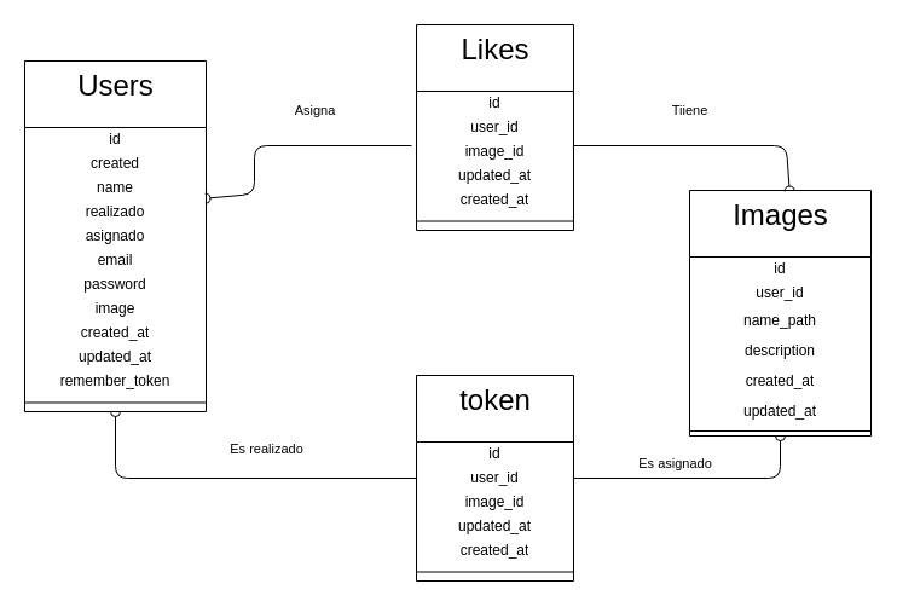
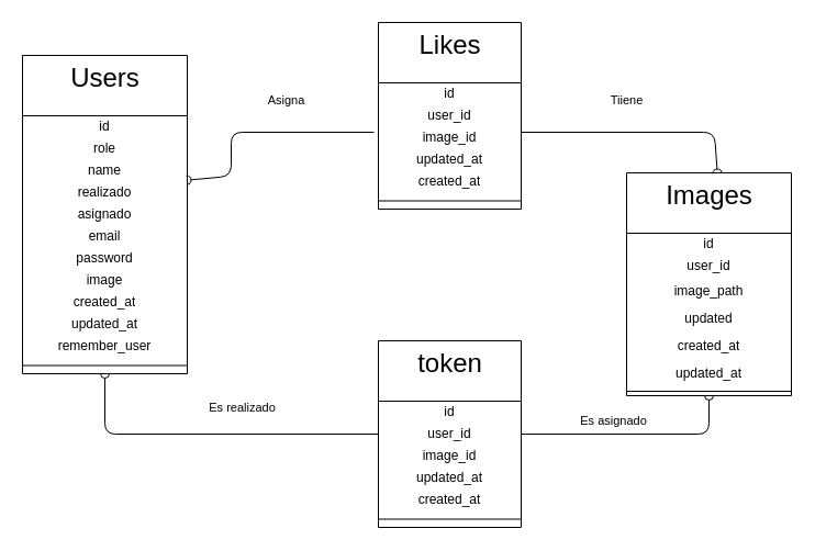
  <mxCell id="0" />
  <mxCell id="1" parent="0" />
  <mxCell id="2" value="&lt;font style=&quot;font-size: 24px&quot;&gt;Users&lt;/font&gt;" style="swimlane;fontStyle=0;align=center;verticalAlign=top;childLayout=stackLayout;horizontal=1;startSize=55;horizontalStack=0;resizeParent=1;resizeParentMax=0;resizeLast=0;collapsible=0;marginBottom=0;html=1;" vertex="1" parent="1"><mxGeometry x="20" y="50" width="150" height="290" as="geometry" /></mxCell>
  <mxCell id="3" value="id" style="text;html=1;strokeColor=none;fillColor=none;align=center;verticalAlign=middle;spacingLeft=4;spacingRight=4;overflow=hidden;rotatable=0;points=[[0,0.5],[1,0.5]];portConstraint=eastwest;" vertex="1" parent="2"><mxGeometry y="55" width="150" height="20" as="geometry" /></mxCell>
- <mxCell id="4" value="created" style="text;html=1;strokeColor=none;fillColor=none;align=center;verticalAlign=middle;spacingLeft=4;spacingRight=4;overflow=hidden;rotatable=0;points=[[0,0.5],[1,0.5]];portConstraint=eastwest;" vertex="1" parent="2"><mxGeometry y="75" width="150" height="20" as="geometry" /></mxCell>
+ <mxCell id="4" value="role" style="text;html=1;strokeColor=none;fillColor=none;align=center;verticalAlign=middle;spacingLeft=4;spacingRight=4;overflow=hidden;rotatable=0;points=[[0,0.5],[1,0.5]];portConstraint=eastwest;" vertex="1" parent="2"><mxGeometry y="75" width="150" height="20" as="geometry" /></mxCell>
  <mxCell id="5" value="name" style="text;html=1;strokeColor=none;fillColor=none;align=center;verticalAlign=middle;spacingLeft=4;spacingRight=4;overflow=hidden;rotatable=0;points=[[0,0.5],[1,0.5]];portConstraint=eastwest;" vertex="1" parent="2"><mxGeometry y="95" width="150" height="20" as="geometry" /></mxCell>
  <mxCell id="6" value="realizado" style="text;html=1;strokeColor=none;fillColor=none;align=center;verticalAlign=middle;spacingLeft=4;spacingRight=4;overflow=hidden;rotatable=0;points=[[0,0.5],[1,0.5]];portConstraint=eastwest;" vertex="1" parent="2"><mxGeometry y="115" width="150" height="20" as="geometry" /></mxCell>
  <mxCell id="7" value="asignado" style="text;html=1;strokeColor=none;fillColor=none;align=center;verticalAlign=middle;spacingLeft=4;spacingRight=4;overflow=hidden;rotatable=0;points=[[0,0.5],[1,0.5]];portConstraint=eastwest;" vertex="1" parent="2"><mxGeometry y="135" width="150" height="20" as="geometry" /></mxCell>
  <mxCell id="8" value="email" style="text;html=1;strokeColor=none;fillColor=none;align=center;verticalAlign=middle;spacingLeft=4;spacingRight=4;overflow=hidden;rotatable=0;points=[[0,0.5],[1,0.5]];portConstraint=eastwest;" vertex="1" parent="2"><mxGeometry y="155" width="150" height="20" as="geometry" /></mxCell>
  <mxCell id="9" value="password" style="text;html=1;strokeColor=none;fillColor=none;align=center;verticalAlign=middle;spacingLeft=4;spacingRight=4;overflow=hidden;rotatable=0;points=[[0,0.5],[1,0.5]];portConstraint=eastwest;" vertex="1" parent="2"><mxGeometry y="175" width="150" height="20" as="geometry" /></mxCell>
  <mxCell id="10" value="image" style="text;html=1;strokeColor=none;fillColor=none;align=center;verticalAlign=middle;spacingLeft=4;spacingRight=4;overflow=hidden;rotatable=0;points=[[0,0.5],[1,0.5]];portConstraint=eastwest;" vertex="1" parent="2"><mxGeometry y="195" width="150" height="20" as="geometry" /></mxCell>
  <mxCell id="11" value="created_at" style="text;html=1;strokeColor=none;fillColor=none;align=center;verticalAlign=middle;spacingLeft=4;spacingRight=4;overflow=hidden;rotatable=0;points=[[0,0.5],[1,0.5]];portConstraint=eastwest;" vertex="1" parent="2"><mxGeometry y="215" width="150" height="20" as="geometry" /></mxCell>
  <mxCell id="12" value="updated_at" style="text;html=1;strokeColor=none;fillColor=none;align=center;verticalAlign=middle;spacingLeft=4;spacingRight=4;overflow=hidden;rotatable=0;points=[[0,0.5],[1,0.5]];portConstraint=eastwest;" vertex="1" parent="2"><mxGeometry y="235" width="150" height="20" as="geometry" /></mxCell>
- <mxCell id="13" value="remember_token" style="text;html=1;strokeColor=none;fillColor=none;align=center;verticalAlign=middle;spacingLeft=4;spacingRight=4;overflow=hidden;rotatable=0;points=[[0,0.5],[1,0.5]];portConstraint=eastwest;" vertex="1" parent="2"><mxGeometry y="255" width="150" height="20" as="geometry" /></mxCell>
+ <mxCell id="13" value="remember_user" style="text;html=1;strokeColor=none;fillColor=none;align=center;verticalAlign=middle;spacingLeft=4;spacingRight=4;overflow=hidden;rotatable=0;points=[[0,0.5],[1,0.5]];portConstraint=eastwest;" vertex="1" parent="2"><mxGeometry y="255" width="150" height="20" as="geometry" /></mxCell>
  <mxCell id="14" value="" style="line;strokeWidth=1;fillColor=none;align=left;verticalAlign=middle;spacingTop=-1;spacingLeft=3;spacingRight=3;rotatable=0;labelPosition=right;points=[];portConstraint=eastwest;" vertex="1" parent="2"><mxGeometry y="275" width="150" height="15" as="geometry" /></mxCell>
  <mxCell id="15" value="&lt;font style=&quot;font-size: 24px&quot;&gt;Likes&lt;/font&gt;" style="swimlane;fontStyle=0;align=center;verticalAlign=top;childLayout=stackLayout;horizontal=1;startSize=55;horizontalStack=0;resizeParent=1;resizeParentMax=0;resizeLast=0;collapsible=0;marginBottom=0;html=1;" vertex="1" parent="1"><mxGeometry x="344" y="20" width="130" height="170" as="geometry" /></mxCell>
  <mxCell id="16" value="id" style="text;html=1;strokeColor=none;fillColor=none;align=center;verticalAlign=middle;spacingLeft=4;spacingRight=4;overflow=hidden;rotatable=0;points=[[0,0.5],[1,0.5]];portConstraint=eastwest;" vertex="1" parent="15"><mxGeometry y="55" width="130" height="20" as="geometry" /></mxCell>
  <mxCell id="17" value="user_id" style="text;html=1;strokeColor=none;fillColor=none;align=center;verticalAlign=middle;spacingLeft=4;spacingRight=4;overflow=hidden;rotatable=0;points=[[0,0.5],[1,0.5]];portConstraint=eastwest;" vertex="1" parent="15"><mxGeometry y="75" width="130" height="20" as="geometry" /></mxCell>
  <mxCell id="18" value="image_id" style="text;html=1;strokeColor=none;fillColor=none;align=center;verticalAlign=middle;spacingLeft=4;spacingRight=4;overflow=hidden;rotatable=0;points=[[0,0.5],[1,0.5]];portConstraint=eastwest;" vertex="1" parent="15"><mxGeometry y="95" width="130" height="20" as="geometry" /></mxCell>
  <mxCell id="19" value="updated_at" style="text;html=1;strokeColor=none;fillColor=none;align=center;verticalAlign=middle;spacingLeft=4;spacingRight=4;overflow=hidden;rotatable=0;points=[[0,0.5],[1,0.5]];portConstraint=eastwest;" vertex="1" parent="15"><mxGeometry y="115" width="130" height="20" as="geometry" /></mxCell>
  <mxCell id="20" value="created_at" style="text;html=1;strokeColor=none;fillColor=none;align=center;verticalAlign=middle;spacingLeft=4;spacingRight=4;overflow=hidden;rotatable=0;points=[[0,0.5],[1,0.5]];portConstraint=eastwest;" vertex="1" parent="15"><mxGeometry y="135" width="130" height="20" as="geometry" /></mxCell>
  <mxCell id="21" value="" style="line;strokeWidth=1;fillColor=none;align=left;verticalAlign=middle;spacingTop=-1;spacingLeft=3;spacingRight=3;rotatable=0;labelPosition=right;points=[];portConstraint=eastwest;" vertex="1" parent="15"><mxGeometry y="155" width="130" height="15" as="geometry" /></mxCell>
  <mxCell id="22" value="&lt;font style=&quot;font-size: 24px&quot;&gt;Images&lt;/font&gt;" style="swimlane;fontStyle=0;align=center;verticalAlign=top;childLayout=stackLayout;horizontal=1;startSize=55;horizontalStack=0;resizeParent=1;resizeParentMax=0;resizeLast=0;collapsible=0;marginBottom=0;html=1;" vertex="1" parent="1"><mxGeometry x="570" y="157" width="150" height="203" as="geometry" /></mxCell>
  <mxCell id="23" value="id" style="text;html=1;strokeColor=none;fillColor=none;align=center;verticalAlign=middle;spacingLeft=4;spacingRight=4;overflow=hidden;rotatable=0;points=[[0,0.5],[1,0.5]];portConstraint=eastwest;" vertex="1" parent="22"><mxGeometry y="55" width="150" height="20" as="geometry" /></mxCell>
  <mxCell id="24" value="user_id" style="text;html=1;strokeColor=none;fillColor=none;align=center;verticalAlign=middle;spacingLeft=4;spacingRight=4;overflow=hidden;rotatable=0;points=[[0,0.5],[1,0.5]];portConstraint=eastwest;" vertex="1" parent="22"><mxGeometry y="75" width="150" height="20" as="geometry" /></mxCell>
- <mxCell id="25" value="name_path" style="text;html=1;strokeColor=none;fillColor=none;align=center;verticalAlign=middle;spacingLeft=4;spacingRight=4;overflow=hidden;rotatable=0;points=[[0,0.5],[1,0.5]];portConstraint=eastwest;" vertex="1" parent="22"><mxGeometry y="95" width="150" height="25" as="geometry" /></mxCell>
- <mxCell id="26" value="description" style="text;html=1;strokeColor=none;fillColor=none;align=center;verticalAlign=middle;spacingLeft=4;spacingRight=4;overflow=hidden;rotatable=0;points=[[0,0.5],[1,0.5]];portConstraint=eastwest;" vertex="1" parent="22"><mxGeometry y="120" width="150" height="25" as="geometry" /></mxCell>
+ <mxCell id="25" value="image_path" style="text;html=1;strokeColor=none;fillColor=none;align=center;verticalAlign=middle;spacingLeft=4;spacingRight=4;overflow=hidden;rotatable=0;points=[[0,0.5],[1,0.5]];portConstraint=eastwest;" vertex="1" parent="22"><mxGeometry y="95" width="150" height="25" as="geometry" /></mxCell>
+ <mxCell id="26" value="updated" style="text;html=1;strokeColor=none;fillColor=none;align=center;verticalAlign=middle;spacingLeft=4;spacingRight=4;overflow=hidden;rotatable=0;points=[[0,0.5],[1,0.5]];portConstraint=eastwest;" vertex="1" parent="22"><mxGeometry y="120" width="150" height="25" as="geometry" /></mxCell>
  <mxCell id="27" value="created_at" style="text;html=1;strokeColor=none;fillColor=none;align=center;verticalAlign=middle;spacingLeft=4;spacingRight=4;overflow=hidden;rotatable=0;points=[[0,0.5],[1,0.5]];portConstraint=eastwest;" vertex="1" parent="22"><mxGeometry y="145" width="150" height="25" as="geometry" /></mxCell>
  <mxCell id="28" value="updated_at" style="text;html=1;strokeColor=none;fillColor=none;align=center;verticalAlign=middle;spacingLeft=4;spacingRight=4;overflow=hidden;rotatable=0;points=[[0,0.5],[1,0.5]];portConstraint=eastwest;" vertex="1" parent="22"><mxGeometry y="170" width="150" height="25" as="geometry" /></mxCell>
  <mxCell id="29" value="" style="line;strokeWidth=1;fillColor=none;align=left;verticalAlign=middle;spacingTop=-1;spacingLeft=3;spacingRight=3;rotatable=0;labelPosition=right;points=[];portConstraint=eastwest;" vertex="1" parent="22"><mxGeometry y="195" width="150" height="8" as="geometry" /></mxCell>
  <mxCell id="30" value="&lt;font style=&quot;font-size: 24px&quot;&gt;token&lt;/font&gt;" style="swimlane;fontStyle=0;align=center;verticalAlign=top;childLayout=stackLayout;horizontal=1;startSize=55;horizontalStack=0;resizeParent=1;resizeParentMax=0;resizeLast=0;collapsible=0;marginBottom=0;html=1;" vertex="1" parent="1"><mxGeometry x="344" y="310" width="130" height="170" as="geometry" /></mxCell>
  <mxCell id="31" value="id" style="text;html=1;strokeColor=none;fillColor=none;align=center;verticalAlign=middle;spacingLeft=4;spacingRight=4;overflow=hidden;rotatable=0;points=[[0,0.5],[1,0.5]];portConstraint=eastwest;" vertex="1" parent="30"><mxGeometry y="55" width="130" height="20" as="geometry" /></mxCell>
  <mxCell id="32" value="user_id" style="text;html=1;strokeColor=none;fillColor=none;align=center;verticalAlign=middle;spacingLeft=4;spacingRight=4;overflow=hidden;rotatable=0;points=[[0,0.5],[1,0.5]];portConstraint=eastwest;" vertex="1" parent="30"><mxGeometry y="75" width="130" height="20" as="geometry" /></mxCell>
  <mxCell id="33" value="image_id" style="text;html=1;strokeColor=none;fillColor=none;align=center;verticalAlign=middle;spacingLeft=4;spacingRight=4;overflow=hidden;rotatable=0;points=[[0,0.5],[1,0.5]];portConstraint=eastwest;" vertex="1" parent="30"><mxGeometry y="95" width="130" height="20" as="geometry" /></mxCell>
  <mxCell id="34" value="updated_at" style="text;html=1;strokeColor=none;fillColor=none;align=center;verticalAlign=middle;spacingLeft=4;spacingRight=4;overflow=hidden;rotatable=0;points=[[0,0.5],[1,0.5]];portConstraint=eastwest;" vertex="1" parent="30"><mxGeometry y="115" width="130" height="20" as="geometry" /></mxCell>
  <mxCell id="35" value="created_at" style="text;html=1;strokeColor=none;fillColor=none;align=center;verticalAlign=middle;spacingLeft=4;spacingRight=4;overflow=hidden;rotatable=0;points=[[0,0.5],[1,0.5]];portConstraint=eastwest;" vertex="1" parent="30"><mxGeometry y="135" width="130" height="20" as="geometry" /></mxCell>
  <mxCell id="36" value="" style="line;strokeWidth=1;fillColor=none;align=left;verticalAlign=middle;spacingTop=-1;spacingLeft=3;spacingRight=3;rotatable=0;labelPosition=right;points=[];portConstraint=eastwest;" vertex="1" parent="30"><mxGeometry y="155" width="130" height="15" as="geometry" /></mxCell>
  <mxCell id="37" value="Asigna" style="html=1;verticalAlign=bottom;labelBackgroundColor=none;startArrow=halfCircle;startFill=0;startSize=2;endArrow=none;exitX=0.996;exitY=0.933;exitDx=0;exitDy=0;exitPerimeter=0;" edge="1" parent="1" source="5"><mxGeometry x="0.241" y="20" relative="1" as="geometry"><mxPoint x="180" y="210" as="sourcePoint" /><mxPoint x="340" y="120" as="targetPoint" /><Array as="points"><mxPoint x="210" y="160" /><mxPoint x="210" y="120" /></Array><mxPoint as="offset" /></mxGeometry></mxCell>
  <mxCell id="38" value="Tiiene" style="html=1;verticalAlign=bottom;labelBackgroundColor=none;startArrow=halfCircle;startFill=0;startSize=2;endArrow=none;exitX=0.551;exitY=0.003;exitDx=0;exitDy=0;exitPerimeter=0;" edge="1" parent="1" source="22"><mxGeometry x="0.102" y="-20" relative="1" as="geometry"><mxPoint x="650" y="150" as="sourcePoint" /><mxPoint x="474" y="120" as="targetPoint" /><Array as="points"><mxPoint x="650" y="120" /></Array><mxPoint as="offset" /></mxGeometry></mxCell>
  <mxCell id="39" value="Es realizado" style="html=1;verticalAlign=bottom;labelBackgroundColor=none;startArrow=halfCircle;startFill=0;startSize=2;endArrow=none;entryX=0;entryY=0.5;entryDx=0;entryDy=0;exitX=0.5;exitY=1;exitDx=0;exitDy=0;" edge="1" parent="1" source="2" target="32"><mxGeometry x="0.184" y="15" relative="1" as="geometry"><mxPoint x="90" y="395" as="sourcePoint" /><mxPoint x="300" y="400" as="targetPoint" /><Array as="points"><mxPoint x="95" y="395" /></Array><mxPoint as="offset" /></mxGeometry></mxCell>
  <mxCell id="40" value="Es asignado" style="html=1;verticalAlign=bottom;labelBackgroundColor=none;startArrow=halfCircle;startFill=0;startSize=2;endArrow=none;exitX=0.5;exitY=1;exitDx=0;exitDy=0;entryX=1;entryY=0.5;entryDx=0;entryDy=0;" edge="1" parent="1" source="22" target="32"><mxGeometry x="0.185" y="-3" relative="1" as="geometry"><mxPoint x="530" y="410" as="sourcePoint" /><mxPoint x="690" y="410" as="targetPoint" /><Array as="points"><mxPoint x="645" y="395" /></Array><mxPoint as="offset" /></mxGeometry></mxCell>
